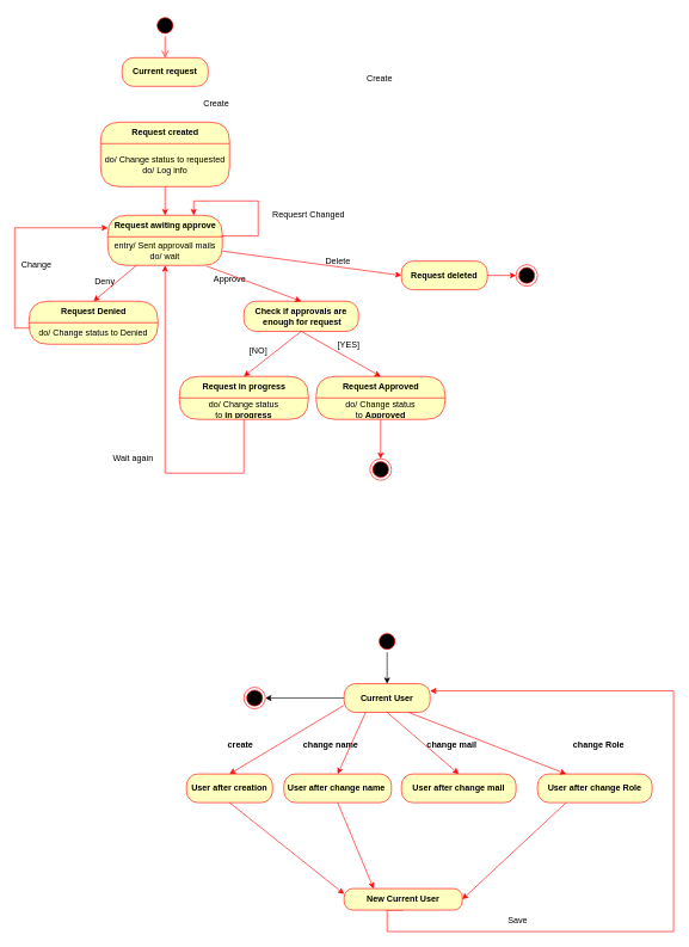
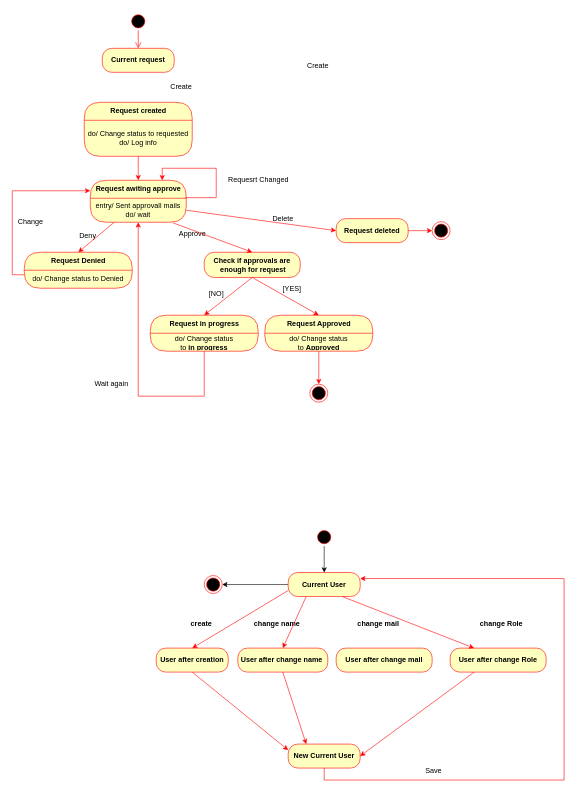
  <mxCell id="0" />
  <mxCell id="1" parent="0" />
  <mxCell id="2" value="" style="ellipse;html=1;shape=startState;fillColor=#000000;strokeColor=#ff0000;" vertex="1" parent="1"><mxGeometry x="215" y="20" width="30" height="30" as="geometry" /></mxCell>
  <mxCell id="3" value="" style="edgeStyle=orthogonalEdgeStyle;html=1;verticalAlign=bottom;endArrow=open;endSize=8;strokeColor=#ff0000;entryX=0.5;entryY=0;entryDx=0;entryDy=0;" edge="1" source="2" parent="1" target="5"><mxGeometry relative="1" as="geometry"><mxPoint x="265" y="10" as="targetPoint" /></mxGeometry></mxCell>
  <mxCell id="4" value="" style="ellipse;html=1;shape=endState;fillColor=#000000;strokeColor=#ff0000;" vertex="1" parent="1"><mxGeometry x="516" y="640" width="30" height="30" as="geometry" /></mxCell>
  <mxCell id="5" value="&lt;span style=&quot;font-weight: 700 ; white-space: nowrap&quot;&gt;Current request&lt;/span&gt;" style="rounded=1;whiteSpace=wrap;html=1;arcSize=40;fontColor=#000000;fillColor=#ffffc0;strokeColor=#ff0000;" vertex="1" parent="1"><mxGeometry x="170" y="80" width="120" height="40" as="geometry" /></mxCell>
  <mxCell id="6" value="&lt;span style=&quot;font-weight: 700 ; white-space: nowrap&quot;&gt;Check if approvals are&lt;br&gt;&amp;nbsp;&lt;/span&gt;&lt;span style=&quot;white-space: nowrap&quot;&gt;&lt;b&gt;enough for request&lt;/b&gt;&lt;/span&gt;" style="rounded=1;whiteSpace=wrap;html=1;arcSize=40;fontColor=#000000;fillColor=#ffffc0;strokeColor=#ff0000;" vertex="1" parent="1"><mxGeometry x="340" y="420" width="160" height="42" as="geometry" /></mxCell>
  <mxCell id="7" value="Request created" style="swimlane;html=1;fontStyle=1;align=center;verticalAlign=middle;childLayout=stackLayout;horizontal=1;startSize=30;horizontalStack=0;resizeParent=0;resizeLast=1;container=0;fontColor=#000000;collapsible=0;rounded=1;arcSize=30;strokeColor=#ff0000;fillColor=#ffffc0;swimlaneFillColor=#ffffc0;" vertex="1" parent="1"><mxGeometry x="140" y="170" width="180" height="90" as="geometry" /></mxCell>
  <mxCell id="8" value="do/&amp;nbsp;Change status to requested&lt;br&gt;do/&amp;nbsp;Log info" style="text;html=1;strokeColor=none;fillColor=none;align=center;verticalAlign=middle;spacingLeft=4;spacingRight=4;whiteSpace=wrap;overflow=hidden;rotatable=0;fontColor=#000000;" vertex="1" parent="7"><mxGeometry y="30" width="180" height="60" as="geometry" /></mxCell>
  <mxCell id="9" value="do/&amp;nbsp;Change status to requested&lt;br&gt;do/&amp;nbsp;Log info" style="text;html=1;strokeColor=none;fillColor=none;align=center;verticalAlign=middle;spacingLeft=4;spacingRight=4;whiteSpace=wrap;overflow=hidden;rotatable=0;fontColor=#000000;" vertex="1" parent="7"><mxGeometry y="90" width="180" as="geometry" /></mxCell>
  <mxCell id="10" style="edgeStyle=orthogonalEdgeStyle;rounded=0;orthogonalLoop=1;jettySize=auto;html=1;exitX=0.5;exitY=1;exitDx=0;exitDy=0;strokeColor=#FF0000;" edge="1" parent="1" source="8"><mxGeometry relative="1" as="geometry"><mxPoint x="230" y="300" as="targetPoint" /></mxGeometry></mxCell>
  <mxCell id="11" value="Request awiting approve" style="swimlane;html=1;fontStyle=1;align=center;verticalAlign=middle;childLayout=stackLayout;horizontal=1;startSize=30;horizontalStack=0;resizeParent=0;resizeLast=1;container=0;fontColor=#000000;collapsible=0;rounded=1;arcSize=30;strokeColor=#ff0000;fillColor=#ffffc0;swimlaneFillColor=#ffffc0;" vertex="1" parent="1"><mxGeometry x="150" y="300" width="160" height="70" as="geometry" /></mxCell>
  <mxCell id="12" style="edgeStyle=orthogonalEdgeStyle;rounded=0;orthogonalLoop=1;jettySize=auto;html=1;exitX=0.988;exitY=-0.025;exitDx=0;exitDy=0;entryX=0.75;entryY=0;entryDx=0;entryDy=0;exitPerimeter=0;strokeColor=#FF0000;" edge="1" parent="11" source="13" target="11"><mxGeometry relative="1" as="geometry"><Array as="points"><mxPoint x="210" y="29" /><mxPoint x="210" y="-20" /><mxPoint x="120" y="-20" /></Array></mxGeometry></mxCell>
  <mxCell id="13" value="entry/ Sent approvall mails&lt;br&gt;do/ wait" style="text;html=1;strokeColor=none;fillColor=none;align=center;verticalAlign=middle;spacingLeft=4;spacingRight=4;whiteSpace=wrap;overflow=hidden;rotatable=0;fontColor=#000000;" vertex="1" parent="11"><mxGeometry y="30" width="160" height="40" as="geometry" /></mxCell>
  <mxCell id="14" value="do/ Sent approvall mails&lt;br&gt;Log info" style="text;html=1;strokeColor=none;fillColor=none;align=center;verticalAlign=middle;spacingLeft=4;spacingRight=4;whiteSpace=wrap;overflow=hidden;rotatable=0;fontColor=#000000;" vertex="1" parent="11"><mxGeometry y="70" width="160" as="geometry" /></mxCell>
  <mxCell id="15" value="Create&amp;nbsp;" style="text;html=1;align=center;verticalAlign=middle;resizable=0;points=[];;autosize=1;" vertex="1" parent="1"><mxGeometry x="278" y="135" width="50" height="20" as="geometry" /></mxCell>
  <mxCell id="16" style="edgeStyle=orthogonalEdgeStyle;rounded=0;orthogonalLoop=1;jettySize=auto;html=1;exitX=1;exitY=0.5;exitDx=0;exitDy=0;entryX=0;entryY=0.5;entryDx=0;entryDy=0;strokeColor=#FF0000;" edge="1" parent="1" source="17" target="32"><mxGeometry relative="1" as="geometry" /></mxCell>
  <mxCell id="17" value="&lt;span style=&quot;font-weight: 700 ; white-space: nowrap&quot;&gt;Request deleted&lt;/span&gt;&lt;span style=&quot;font-weight: 700 ; white-space: nowrap&quot;&gt;&lt;br&gt;&lt;/span&gt;" style="rounded=1;whiteSpace=wrap;html=1;arcSize=40;fontColor=#000000;fillColor=#ffffc0;strokeColor=#ff0000;" vertex="1" parent="1"><mxGeometry x="560" y="364" width="120" height="40" as="geometry" /></mxCell>
  <mxCell id="18" value="Request Denied" style="swimlane;html=1;fontStyle=1;align=center;verticalAlign=middle;childLayout=stackLayout;horizontal=1;startSize=30;horizontalStack=0;resizeParent=0;resizeLast=1;container=0;fontColor=#000000;collapsible=0;rounded=1;arcSize=30;strokeColor=#ff0000;fillColor=#ffffc0;swimlaneFillColor=#ffffc0;" vertex="1" parent="1"><mxGeometry x="40" y="420" width="180" height="60" as="geometry" /></mxCell>
  <mxCell id="19" value="do/&amp;nbsp;Change status to Denied" style="text;html=1;strokeColor=none;fillColor=none;align=center;verticalAlign=middle;spacingLeft=4;spacingRight=4;whiteSpace=wrap;overflow=hidden;rotatable=0;fontColor=#000000;" vertex="1" parent="18"><mxGeometry y="30" width="180" height="30" as="geometry" /></mxCell>
  <mxCell id="20" value="Approve&lt;br&gt;" style="text;html=1;align=center;verticalAlign=middle;resizable=0;points=[];;autosize=1;" vertex="1" parent="1"><mxGeometry x="290" y="380" width="60" height="20" as="geometry" /></mxCell>
  <mxCell id="21" value="&lt;span style=&quot;color: rgba(0 , 0 , 0 , 0) ; font-family: monospace ; font-size: 0px&quot;&gt;%3CmxGraphModel%3E%3Croot%3E%3CmxCell%20id%3D%220%22%2F%3E%3CmxCell%20id%3D%221%22%20parent%3D%220%22%2F%3E%3CmxCell%20id%3D%222%22%20value%3D%22Request%20Denied%22%20style%3D%22swimlane%3Bhtml%3D1%3BfontStyle%3D1%3Balign%3Dcenter%3BverticalAlign%3Dmiddle%3BchildLayout%3DstackLayout%3Bhorizontal%3D1%3BstartSize%3D30%3BhorizontalStack%3D0%3BresizeParent%3D0%3BresizeLast%3D1%3Bcontainer%3D0%3BfontColor%3D%23000000%3Bcollapsible%3D0%3Brounded%3D1%3BarcSize%3D30%3BstrokeColor%3D%23ff0000%3BfillColor%3D%23ffffc0%3BswimlaneFillColor%3D%23ffffc0%3B%22%20vertex%3D%221%22%20parent%3D%221%22%3E%3CmxGeometry%20x%3D%22-10%22%20y%3D%221030%22%20width%3D%22180%22%20height%3D%2260%22%20as%3D%22geometry%22%2F%3E%3C%2FmxCell%3E%3CmxCell%20id%3D%223%22%20value%3D%22do%2F%26amp%3Bnbsp%3BChange%20status%20to%20Denied%22%20style%3D%22text%3Bhtml%3D1%3BstrokeColor%3Dnone%3BfillColor%3Dnone%3Balign%3Dcenter%3BverticalAlign%3Dmiddle%3BspacingLeft%3D4%3BspacingRight%3D4%3BwhiteSpace%3Dwrap%3Boverflow%3Dhidden%3Brotatable%3D0%3BfontColor%3D%23000000%3B%22%20vertex%3D%221%22%20parent%3D%222%22%3E%3CmxGeometry%20y%3D%2230%22%20width%3D%22180%22%20height%3D%2230%22%20as%3D%22geometry%22%2F%3E%3C%2FmxCell%3E%3C%2Froot%3E%3C%2FmxGraphModel%3E&lt;/span&gt;" style="text;html=1;align=center;verticalAlign=middle;resizable=0;points=[];;autosize=1;" vertex="1" parent="1"><mxGeometry x="229" y="408" width="20" height="20" as="geometry" /></mxCell>
  <mxCell id="22" value="Deny&lt;br&gt;" style="text;html=1;" vertex="1" parent="1"><mxGeometry y="378" width="60" height="30" as="geometry" x="130" /></mxCell>
  <mxCell id="23" value="Request Approved" style="swimlane;html=1;fontStyle=1;align=center;verticalAlign=middle;childLayout=stackLayout;horizontal=1;startSize=30;horizontalStack=0;resizeParent=0;resizeLast=1;container=0;fontColor=#000000;collapsible=0;rounded=1;arcSize=30;strokeColor=#ff0000;fillColor=#ffffc0;swimlaneFillColor=#ffffc0;" vertex="1" parent="1"><mxGeometry x="441" y="525" width="180" height="60" as="geometry" /></mxCell>
  <mxCell id="24" value="do/&amp;nbsp;Change status to&amp;nbsp;&lt;span style=&quot;font-weight: 700 ; white-space: nowrap&quot;&gt;Approved&lt;/span&gt;" style="text;html=1;strokeColor=none;fillColor=none;align=center;verticalAlign=middle;spacingLeft=4;spacingRight=4;whiteSpace=wrap;overflow=hidden;rotatable=0;fontColor=#000000;" vertex="1" parent="23"><mxGeometry y="30" width="180" height="30" as="geometry" /></mxCell>
  <mxCell id="25" value="Request in progress" style="swimlane;html=1;fontStyle=1;align=center;verticalAlign=middle;childLayout=stackLayout;horizontal=1;startSize=30;horizontalStack=0;resizeParent=0;resizeLast=1;container=0;fontColor=#000000;collapsible=0;rounded=1;arcSize=30;strokeColor=#ff0000;fillColor=#ffffc0;swimlaneFillColor=#ffffc0;" vertex="1" parent="1"><mxGeometry x="250" y="525" width="180" height="60" as="geometry" /></mxCell>
  <mxCell id="26" value="do/&amp;nbsp;Change status to&amp;nbsp;&lt;span style=&quot;font-weight: 700 ; white-space: nowrap&quot;&gt;in progress&lt;/span&gt;" style="text;html=1;strokeColor=none;fillColor=none;align=center;verticalAlign=middle;spacingLeft=4;spacingRight=4;whiteSpace=wrap;overflow=hidden;rotatable=0;fontColor=#000000;" vertex="1" parent="25"><mxGeometry y="30" width="180" height="30" as="geometry" /></mxCell>
  <mxCell id="27" style="edgeStyle=orthogonalEdgeStyle;rounded=0;orthogonalLoop=1;jettySize=auto;html=1;exitX=0.5;exitY=1;exitDx=0;exitDy=0;entryX=0.25;entryY=0;entryDx=0;entryDy=0;strokeColor=#FF0000;" edge="1" parent="1" source="26" target="14"><mxGeometry relative="1" as="geometry"><Array as="points"><mxPoint x="340" y="660" /><mxPoint x="230" y="660" /></Array></mxGeometry></mxCell>
  <mxCell id="28" style="edgeStyle=orthogonalEdgeStyle;rounded=0;orthogonalLoop=1;jettySize=auto;html=1;exitX=0;exitY=0.25;exitDx=0;exitDy=0;entryX=0;entryY=0.25;entryDx=0;entryDy=0;strokeColor=#FF0000;" edge="1" parent="1" source="19" target="11"><mxGeometry relative="1" as="geometry" /></mxCell>
  <mxCell id="29" value="Change&lt;br&gt;" style="text;html=1;align=center;verticalAlign=middle;resizable=0;points=[];;autosize=1;" vertex="1" parent="1"><mxGeometry x="20" y="360" width="60" height="20" as="geometry" /></mxCell>
  <mxCell id="30" style="edgeStyle=orthogonalEdgeStyle;rounded=0;orthogonalLoop=1;jettySize=auto;html=1;exitX=0.5;exitY=1;exitDx=0;exitDy=0;entryX=0.5;entryY=0;entryDx=0;entryDy=0;strokeColor=#FF0000;" edge="1" parent="1" source="24" target="4"><mxGeometry relative="1" as="geometry" /></mxCell>
  <mxCell id="31" value="Requesrt Changed" style="text;html=1;align=center;verticalAlign=middle;resizable=0;points=[];;autosize=1;" vertex="1" parent="1"><mxGeometry x="370" y="290" width="120" height="20" as="geometry" /></mxCell>
  <mxCell id="32" value="" style="ellipse;html=1;shape=endState;fillColor=#000000;strokeColor=#ff0000;" vertex="1" parent="1"><mxGeometry x="720" y="369" width="30" height="30" as="geometry" /></mxCell>
  <mxCell id="33" style="edgeStyle=orthogonalEdgeStyle;rounded=0;orthogonalLoop=1;jettySize=auto;html=1;exitX=0;exitY=0.5;exitDx=0;exitDy=0;entryX=1;entryY=0.5;entryDx=0;entryDy=0;" edge="1" parent="1" source="34" target="43"><mxGeometry relative="1" as="geometry" /></mxCell>
  <mxCell id="34" value="&lt;span style=&quot;font-weight: 700 ; white-space: nowrap&quot;&gt;Current User&lt;/span&gt;" style="rounded=1;whiteSpace=wrap;html=1;arcSize=40;fontColor=#000000;fillColor=#ffffc0;strokeColor=#ff0000;" vertex="1" parent="1"><mxGeometry x="480" y="954" width="120" height="40" as="geometry" /></mxCell>
  <mxCell id="35" value="&lt;span style=&quot;font-weight: 700 ; white-space: nowrap&quot;&gt;User after creation&lt;/span&gt;" style="rounded=1;whiteSpace=wrap;html=1;arcSize=40;fontColor=#000000;fillColor=#ffffc0;strokeColor=#ff0000;" vertex="1" parent="1"><mxGeometry x="260" y="1080" width="120" height="40" as="geometry" /></mxCell>
  <mxCell id="36" value="&lt;span style=&quot;font-weight: 700 ; white-space: nowrap&quot;&gt;User after change name&amp;nbsp;&lt;/span&gt;" style="rounded=1;whiteSpace=wrap;html=1;arcSize=40;fontColor=#000000;fillColor=#ffffc0;strokeColor=#ff0000;" vertex="1" parent="1"><mxGeometry x="396" y="1080" width="150" height="40" as="geometry" /></mxCell>
  <mxCell id="37" value="&lt;span style=&quot;font-weight: 700 ; white-space: nowrap&quot;&gt;User after change mail&lt;br&gt;&lt;/span&gt;" style="rounded=1;whiteSpace=wrap;html=1;arcSize=40;fontColor=#000000;fillColor=#ffffc0;strokeColor=#ff0000;" vertex="1" parent="1"><mxGeometry x="560" y="1080" width="160" height="40" as="geometry" /></mxCell>
  <mxCell id="38" value="&lt;span style=&quot;font-weight: 700 ; white-space: nowrap&quot;&gt;User after change Role&lt;br&gt;&lt;/span&gt;" style="rounded=1;whiteSpace=wrap;html=1;arcSize=40;fontColor=#000000;fillColor=#ffffc0;strokeColor=#ff0000;" vertex="1" parent="1"><mxGeometry x="750" y="1080" width="160" height="40" as="geometry" /></mxCell>
  <mxCell id="39" style="edgeStyle=orthogonalEdgeStyle;rounded=0;orthogonalLoop=1;jettySize=auto;html=1;exitX=0.5;exitY=1;exitDx=0;exitDy=0;entryX=1;entryY=0.25;entryDx=0;entryDy=0;strokeColor=#FF0000;" edge="1" parent="1" source="40" target="34"><mxGeometry relative="1" as="geometry"><Array as="points"><mxPoint x="540" y="1300" /><mxPoint x="940" y="1300" /><mxPoint x="940" y="964" /></Array></mxGeometry></mxCell>
- <mxCell id="40" value="&lt;span style=&quot;font-weight: 700 ; white-space: nowrap&quot;&gt;New Current User&lt;/span&gt;" style="rounded=1;whiteSpace=wrap;html=1;arcSize=40;fontColor=#000000;fillColor=#ffffc0;strokeColor=#ff0000;" vertex="1" parent="1"><mxGeometry x="480" y="1240" width="165" height="30" as="geometry" /></mxCell>
+ <mxCell id="40" value="&lt;span style=&quot;font-weight: 700 ; white-space: nowrap&quot;&gt;New Current User&lt;/span&gt;" style="rounded=1;whiteSpace=wrap;html=1;arcSize=40;fontColor=#000000;fillColor=#ffffc0;strokeColor=#ff0000;" vertex="1" parent="1"><mxGeometry x="480" y="1240" width="120" height="40" as="geometry" /></mxCell>
  <mxCell id="41" style="edgeStyle=orthogonalEdgeStyle;rounded=0;orthogonalLoop=1;jettySize=auto;html=1;exitX=0.5;exitY=1;exitDx=0;exitDy=0;entryX=0.5;entryY=0;entryDx=0;entryDy=0;" edge="1" parent="1" source="42" target="34"><mxGeometry relative="1" as="geometry" /></mxCell>
  <mxCell id="42" value="" style="ellipse;html=1;shape=startState;fillColor=#000000;strokeColor=#ff0000;" vertex="1" parent="1"><mxGeometry x="525" y="880" width="30" height="30" as="geometry" /></mxCell>
  <mxCell id="43" value="" style="ellipse;html=1;shape=endState;fillColor=#000000;strokeColor=#ff0000;" vertex="1" parent="1"><mxGeometry x="340" y="959" width="30" height="30" as="geometry" /></mxCell>
  <mxCell id="44" value="[YES]" style="text;html=1;align=center;verticalAlign=middle;resizable=0;points=[];;autosize=1;" vertex="1" parent="1"><mxGeometry x="461" y="471" width="50" height="20" as="geometry" /></mxCell>
  <mxCell id="45" value="[NO]" style="text;html=1;align=center;verticalAlign=middle;resizable=0;points=[];;autosize=1;" vertex="1" parent="1"><mxGeometry x="340" y="480" width="40" height="20" as="geometry" /></mxCell>
  <mxCell id="46" value="Delete" style="text;html=1;align=center;verticalAlign=middle;resizable=0;points=[];;autosize=1;" vertex="1" parent="1"><mxGeometry x="446" y="354" width="50" height="20" as="geometry" /></mxCell>
  <mxCell id="47" value="Wait again" style="text;html=1;align=center;verticalAlign=middle;resizable=0;points=[];;autosize=1;" vertex="1" parent="1"><mxGeometry x="150" y="630" width="70" height="20" as="geometry" /></mxCell>
  <mxCell id="48" value="Create&amp;nbsp;" style="text;html=1;align=center;verticalAlign=middle;resizable=0;points=[];;autosize=1;" vertex="1" parent="1"><mxGeometry x="506" y="100" width="50" height="20" as="geometry" /></mxCell>
  <mxCell id="49" value="&lt;span style=&quot;font-weight: 700&quot;&gt;change name&lt;/span&gt;" style="text;html=1;align=center;verticalAlign=middle;resizable=0;points=[];;autosize=1;" vertex="1" parent="1"><mxGeometry x="416" y="1029.5" width="90" height="20" as="geometry" /></mxCell>
  <mxCell id="50" value="&lt;span style=&quot;font-weight: 700&quot;&gt;change mail&lt;/span&gt;" style="text;html=1;align=center;verticalAlign=middle;resizable=0;points=[];;autosize=1;" vertex="1" parent="1"><mxGeometry x="590" y="1029.5" width="80" height="20" as="geometry" /></mxCell>
  <mxCell id="51" value="&lt;span style=&quot;font-weight: 700&quot;&gt;change Role&lt;/span&gt;" style="text;html=1;align=center;verticalAlign=middle;resizable=0;points=[];;autosize=1;" vertex="1" parent="1"><mxGeometry x="790" y="1029.5" width="90" height="20" as="geometry" /></mxCell>
  <mxCell id="52" value="&lt;b&gt;create&lt;/b&gt;" style="text;html=1;align=center;verticalAlign=middle;resizable=0;points=[];;autosize=1;" vertex="1" parent="1"><mxGeometry x="310" y="1029.5" width="50" height="20" as="geometry" /></mxCell>
  <mxCell id="53" value="" style="endArrow=classic;html=1;strokeColor=#FF0000;exitX=0;exitY=0.75;exitDx=0;exitDy=0;entryX=0.5;entryY=0;entryDx=0;entryDy=0;" edge="1" parent="1" source="34" target="35"><mxGeometry width="50" height="50" relative="1" as="geometry"><mxPoint x="240" y="1004" as="sourcePoint" /><mxPoint x="290" y="954" as="targetPoint" /></mxGeometry></mxCell>
  <mxCell id="54" value="" style="endArrow=classic;html=1;strokeColor=#FF0000;exitX=0.25;exitY=1;exitDx=0;exitDy=0;entryX=0.5;entryY=0;entryDx=0;entryDy=0;" edge="1" parent="1" source="34" target="36"><mxGeometry width="50" height="50" relative="1" as="geometry"><mxPoint x="421" y="999" as="sourcePoint" /><mxPoint x="330" y="1090" as="targetPoint" /></mxGeometry></mxCell>
  <mxCell id="55" value="" style="endArrow=classic;html=1;strokeColor=#FF0000;exitX=0.75;exitY=1;exitDx=0;exitDy=0;entryX=0.25;entryY=0;entryDx=0;entryDy=0;" edge="1" parent="1" source="34" target="38"><mxGeometry width="50" height="50" relative="1" as="geometry"><mxPoint x="431" y="1009" as="sourcePoint" /><mxPoint x="340" y="1100" as="targetPoint" /></mxGeometry></mxCell>
- <mxCell id="56" value="" style="endArrow=classic;html=1;strokeColor=#FF0000;exitX=0.5;exitY=1;exitDx=0;exitDy=0;entryX=0.5;entryY=0;entryDx=0;entryDy=0;" edge="1" parent="1" source="34" target="37"><mxGeometry width="50" height="50" relative="1" as="geometry"><mxPoint x="441" y="1019" as="sourcePoint" /><mxPoint x="350" y="1110" as="targetPoint" /></mxGeometry></mxCell>
  <mxCell id="57" value="" style="endArrow=classic;html=1;strokeColor=#FF0000;exitX=0.5;exitY=1;exitDx=0;exitDy=0;entryX=0;entryY=0.25;entryDx=0;entryDy=0;" edge="1" parent="1" source="35" target="40"><mxGeometry width="50" height="50" relative="1" as="geometry"><mxPoint x="451" y="1029" as="sourcePoint" /><mxPoint x="360" y="1120" as="targetPoint" /></mxGeometry></mxCell>
  <mxCell id="58" value="" style="endArrow=classic;html=1;strokeColor=#FF0000;exitX=0.5;exitY=1;exitDx=0;exitDy=0;entryX=0.25;entryY=0;entryDx=0;entryDy=0;" edge="1" parent="1" source="36" target="40"><mxGeometry width="50" height="50" relative="1" as="geometry"><mxPoint x="461" y="1039" as="sourcePoint" /><mxPoint x="370" y="1130" as="targetPoint" /></mxGeometry></mxCell>
  <mxCell id="59" value="" style="endArrow=classic;html=1;strokeColor=#FF0000;exitX=0.25;exitY=1;exitDx=0;exitDy=0;entryX=1;entryY=0.5;entryDx=0;entryDy=0;" edge="1" parent="1" source="38" target="40"><mxGeometry width="50" height="50" relative="1" as="geometry"><mxPoint x="481" y="1059" as="sourcePoint" /><mxPoint x="390" y="1150" as="targetPoint" /></mxGeometry></mxCell>
  <mxCell id="60" value="Save" style="text;html=1;align=center;verticalAlign=middle;resizable=0;points=[];;autosize=1;" vertex="1" parent="1"><mxGeometry x="702" y="1275" width="40" height="20" as="geometry" /></mxCell>
  <mxCell id="61" value="" style="endArrow=classic;html=1;strokeColor=#FF0000;exitX=1;exitY=0.5;exitDx=0;exitDy=0;entryX=0;entryY=0.5;entryDx=0;entryDy=0;" edge="1" parent="1" source="13" target="17"><mxGeometry width="50" height="50" relative="1" as="geometry"><mxPoint x="525" y="369" as="sourcePoint" /><mxPoint x="434" y="460" as="targetPoint" /></mxGeometry></mxCell>
  <mxCell id="62" value="" style="endArrow=classic;html=1;strokeColor=#FF0000;exitX=0.5;exitY=1;exitDx=0;exitDy=0;entryX=0.5;entryY=0;entryDx=0;entryDy=0;" edge="1" parent="1" source="6" target="25"><mxGeometry width="50" height="50" relative="1" as="geometry"><mxPoint x="320" y="360" as="sourcePoint" /><mxPoint x="570" y="394" as="targetPoint" /></mxGeometry></mxCell>
  <mxCell id="63" value="" style="endArrow=classic;html=1;strokeColor=#FF0000;exitX=0.25;exitY=1;exitDx=0;exitDy=0;entryX=0.5;entryY=0;entryDx=0;entryDy=0;" edge="1" parent="1" source="13" target="18"><mxGeometry width="50" height="50" relative="1" as="geometry"><mxPoint x="330" y="370" as="sourcePoint" /><mxPoint x="580" y="404" as="targetPoint" /></mxGeometry></mxCell>
  <mxCell id="64" value="" style="endArrow=classic;html=1;strokeColor=#FF0000;exitX=0.863;exitY=1.025;exitDx=0;exitDy=0;entryX=0.5;entryY=0;entryDx=0;entryDy=0;exitPerimeter=0;" edge="1" parent="1" source="13" target="6"><mxGeometry width="50" height="50" relative="1" as="geometry"><mxPoint x="340" y="380" as="sourcePoint" /><mxPoint x="590" y="414" as="targetPoint" /></mxGeometry></mxCell>
  <mxCell id="65" value="" style="endArrow=classic;html=1;strokeColor=#FF0000;exitX=0.5;exitY=1;exitDx=0;exitDy=0;entryX=0.5;entryY=0;entryDx=0;entryDy=0;" edge="1" parent="1" source="6" target="23"><mxGeometry width="50" height="50" relative="1" as="geometry"><mxPoint x="330" y="370" as="sourcePoint" /><mxPoint x="580" y="404" as="targetPoint" /></mxGeometry></mxCell>
